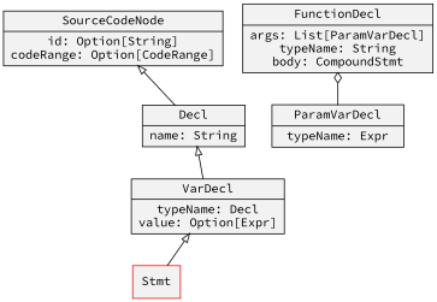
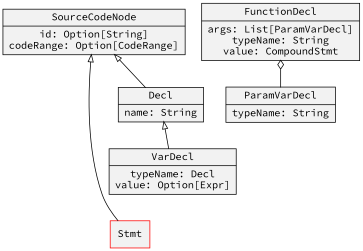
  digraph {
    fontname="Source Code Pro"
    node [fillcolor=gray95 fontname="Source Code Pro" shape=record style=filled]
    edge [arrowtail=empty dir=back fontname="Source Code Pro"]
    n1 [color=red label="{Stmt}"]
    n2 [label="{Decl|name: String}"]
    n3 [label="{VarDecl|typeName: Decl\nvalue: Option[Expr]}"]
-   n4 [label="{FunctionDecl|args: List[ParamVarDecl]\ntypeName: String\nbody: CompoundStmt}"]
-   n5 [label="{ParamVarDecl|typeName: Expr}"]
+   n4 [label="{FunctionDecl|args: List[ParamVarDecl]\ntypeName: String\nvalue: CompoundStmt}"]
+   n5 [label="{ParamVarDecl|typeName: String}"]
    n6 [label="{SourceCodeNode|id: Option[String]\ncodeRange: Option[CodeRange]}"]
    n2 -> n3
    n4 -> n5 [arrowtail=odiamond]
-   n3 -> n1
+   n6 -> n1
    n6 -> n2
  }
